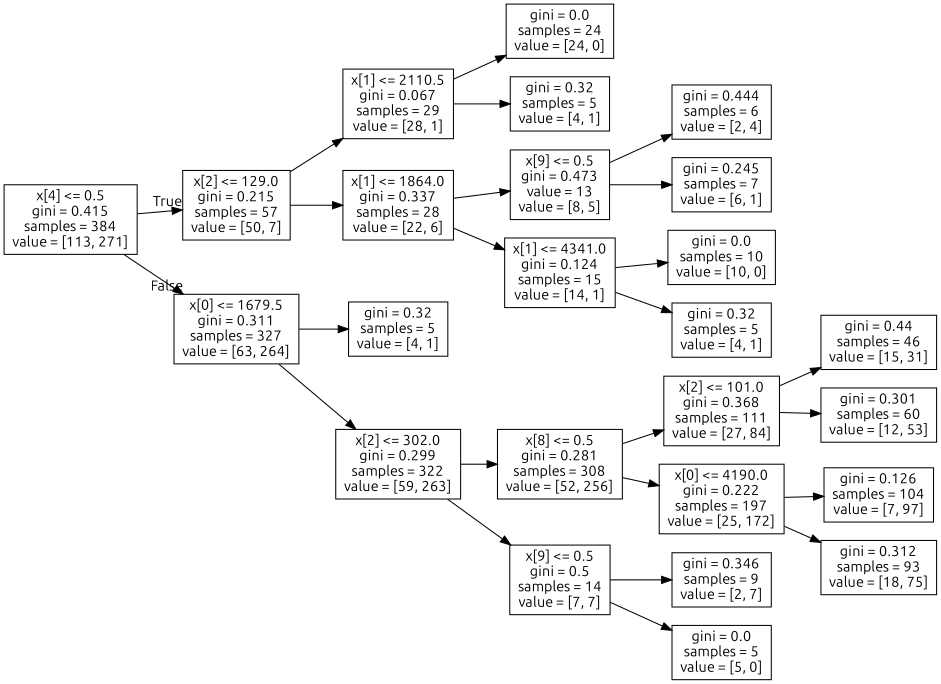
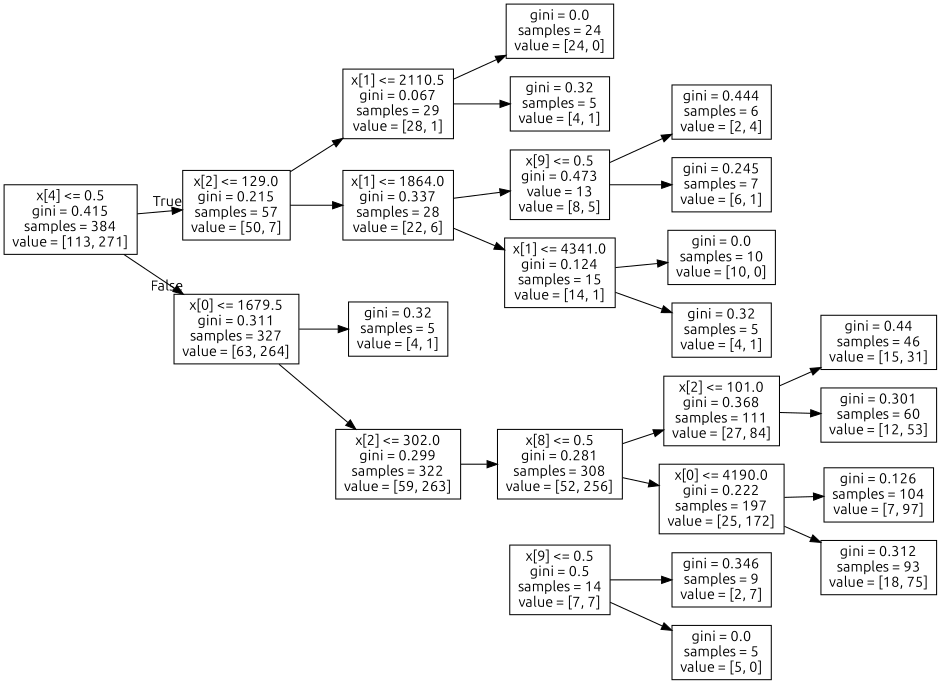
  digraph {
    fontname=Ubuntu
    rankdir=LR
    node [fontname=Ubuntu shape=box]
    edge [fontname=Ubuntu]
    n1 [label="x[4] <= 0.5\ngini = 0.415\nsamples = 384\nvalue = [113, 271]"]
    n2 [label="x[2] <= 129.0\ngini = 0.215\nsamples = 57\nvalue = [50, 7]"]
    n3 [label="x[0] <= 1679.5\ngini = 0.311\nsamples = 327\nvalue = [63, 264]"]
    n4 [label="x[1] <= 2110.5\ngini = 0.067\nsamples = 29\nvalue = [28, 1]"]
    n5 [label="x[1] <= 1864.0\ngini = 0.337\nsamples = 28\nvalue = [22, 6]"]
    n6 [label="gini = 0.32\nsamples = 5\nvalue = [4, 1]"]
    n7 [label="x[2] <= 302.0\ngini = 0.299\nsamples = 322\nvalue = [59, 263]"]
    n8 [label="gini = 0.0\nsamples = 24\nvalue = [24, 0]"]
    n9 [label="gini = 0.32\nsamples = 5\nvalue = [4, 1]"]
    n10 [label="x[9] <= 0.5\ngini = 0.473\nvalue = 13\nvalue = [8, 5]"]
    n11 [label="x[1] <= 4341.0\ngini = 0.124\nsamples = 15\nvalue = [14, 1]"]
    n12 [label="gini = 0.444\nsamples = 6\nvalue = [2, 4]"]
    n13 [label="gini = 0.245\nsamples = 7\nvalue = [6, 1]"]
    n14 [label="gini = 0.0\nsamples = 10\nvalue = [10, 0]"]
    n15 [label="gini = 0.32\nsamples = 5\nvalue = [4, 1]"]
    n16 [label="x[8] <= 0.5\ngini = 0.281\nsamples = 308\nvalue = [52, 256]"]
    n17 [label="x[9] <= 0.5\ngini = 0.5\nsamples = 14\nvalue = [7, 7]"]
    n18 [label="x[2] <= 101.0\ngini = 0.368\nsamples = 111\nvalue = [27, 84]"]
    n19 [label="x[0] <= 4190.0\ngini = 0.222\nsamples = 197\nvalue = [25, 172]"]
    n20 [label="gini = 0.346\nsamples = 9\nvalue = [2, 7]"]
    n21 [label="gini = 0.0\nsamples = 5\nvalue = [5, 0]"]
    n22 [label="gini = 0.44\nsamples = 46\nvalue = [15, 31]"]
    n23 [label="gini = 0.301\nsamples = 60\nvalue = [12, 53]"]
    n24 [label="gini = 0.126\nsamples = 104\nvalue = [7, 97]"]
    n25 [label="gini = 0.312\nsamples = 93\nvalue = [18, 75]"]
    n1 -> n2 [headlabel=True labelangle=45 labeldistance=2.5]
    n1 -> n3 [headlabel=False labelangle=-45 labeldistance=2.5]
    n2 -> n4
    n2 -> n5
    n3 -> n6
    n3 -> n7
    n4 -> n8
    n4 -> n9
    n5 -> n10
    n5 -> n11
    n7 -> n16
-   n7 -> n17
    n10 -> n12
    n10 -> n13
    n11 -> n14
    n11 -> n15
    n16 -> n18
    n16 -> n19
    n17 -> n20
    n17 -> n21
    n18 -> n22
    n18 -> n23
    n19 -> n24
    n19 -> n25
  }
